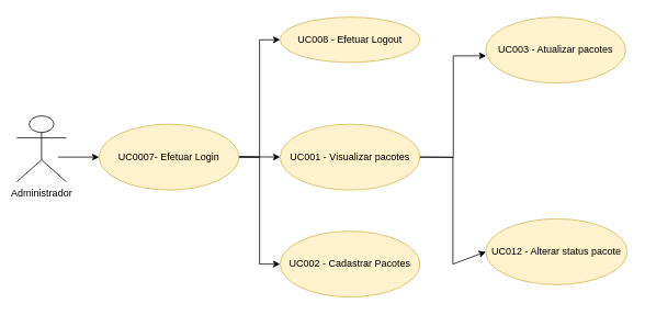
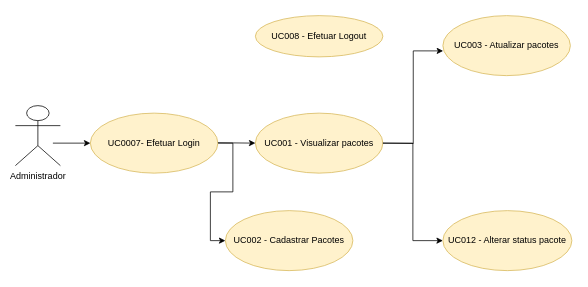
  <mxCell id="0" />
  <mxCell id="1" parent="0" />
  <mxCell id="2" value="Administrador" style="shape=umlActor;verticalLabelPosition=bottom;labelBackgroundColor=#ffffff;verticalAlign=top;html=1;outlineConnect=0;" vertex="1" parent="1"><mxGeometry x="20" y="140" width="60" height="80" as="geometry" /></mxCell>
- <mxCell id="3" style="edgeStyle=orthogonalEdgeStyle;rounded=0;orthogonalLoop=1;jettySize=auto;html=1;exitX=1;exitY=0.5;exitDx=0;exitDy=0;entryX=0;entryY=0.5;entryDx=0;entryDy=0;" edge="1" parent="1" source="5" target="16"><mxGeometry relative="1" as="geometry" /></mxCell>
  <mxCell id="4" style="edgeStyle=orthogonalEdgeStyle;rounded=0;orthogonalLoop=1;jettySize=auto;html=1;exitX=1;exitY=0.5;exitDx=0;exitDy=0;entryX=0;entryY=0.5;entryDx=0;entryDy=0;" edge="1" parent="1" source="5" target="15"><mxGeometry relative="1" as="geometry" /></mxCell>
  <mxCell id="5" value="UC0007- Efetuar Login" style="ellipse;whiteSpace=wrap;html=1;fillColor=#fff2cc;strokeColor=#d6b656;" vertex="1" parent="1"><mxGeometry x="120" y="150" width="170" height="80" as="geometry" /></mxCell>
  <mxCell id="6" value="" style="endArrow=classic;html=1;" edge="1" parent="1"><mxGeometry width="50" height="50" relative="1" as="geometry"><mxPoint x="70" y="190" as="sourcePoint" /><mxPoint x="120" y="190" as="targetPoint" /></mxGeometry></mxCell>
  <mxCell id="7" value="UC001 - Visualizar pacotes" style="ellipse;whiteSpace=wrap;html=1;fillColor=#fff2cc;strokeColor=#d6b656;" vertex="1" parent="1"><mxGeometry x="340" y="150" width="170" height="80" as="geometry" /></mxCell>
  <mxCell id="8" value="" style="endArrow=classic;html=1;" edge="1" parent="1"><mxGeometry width="50" height="50" relative="1" as="geometry"><mxPoint x="290" y="189.5" as="sourcePoint" /><mxPoint x="340" y="190" as="targetPoint" /></mxGeometry></mxCell>
  <mxCell id="9" style="edgeStyle=orthogonalEdgeStyle;rounded=0;orthogonalLoop=1;jettySize=auto;html=1;entryX=0.002;entryY=0.588;entryDx=0;entryDy=0;entryPerimeter=0;" edge="1" parent="1" target="10"><mxGeometry relative="1" as="geometry"><mxPoint x="580" y="190" as="targetPoint" /><mxPoint x="510" y="190" as="sourcePoint" /></mxGeometry></mxCell>
  <mxCell id="10" value="UC003 - Atualizar pacotes" style="ellipse;whiteSpace=wrap;html=1;fillColor=#fff2cc;strokeColor=#d6b656;" vertex="1" parent="1"><mxGeometry x="590" y="20" width="170" height="80" as="geometry" /></mxCell>
- <mxCell id="11" value="UC012 - Alterar status pacote" style="ellipse;whiteSpace=wrap;html=1;fillColor=#fff2cc;strokeColor=#d6b656;" vertex="1" parent="1"><mxGeometry x="590" y="265" width="172" height="80" as="geometry" /></mxCell>
+ <mxCell id="11" value="UC012 - Alterar status pacote" style="ellipse;whiteSpace=wrap;html=1;fillColor=#fff2cc;strokeColor=#d6b656;" vertex="1" parent="1"><mxGeometry x="590" y="280" width="172" height="80" as="geometry" /></mxCell>
  <mxCell id="12" value="" style="endArrow=none;html=1;entryX=1;entryY=0.5;entryDx=0;entryDy=0;" edge="1" parent="1"><mxGeometry width="50" height="50" relative="1" as="geometry"><mxPoint x="550" y="190" as="sourcePoint" /><mxPoint x="510" y="190" as="targetPoint" /></mxGeometry></mxCell>
  <mxCell id="13" value="" style="endArrow=none;html=1;" edge="1" parent="1"><mxGeometry width="50" height="50" relative="1" as="geometry"><mxPoint x="550" y="320" as="sourcePoint" /><mxPoint x="550" y="190" as="targetPoint" /></mxGeometry></mxCell>
  <mxCell id="14" value="" style="endArrow=classic;html=1;entryX=0;entryY=0.5;entryDx=0;entryDy=0;" edge="1" parent="1" target="11"><mxGeometry width="50" height="50" relative="1" as="geometry"><mxPoint x="550" y="320" as="sourcePoint" /><mxPoint x="80" y="380" as="targetPoint" /></mxGeometry></mxCell>
- <mxCell id="15" value="UC002 - Cadastrar Pacotes" style="ellipse;whiteSpace=wrap;html=1;fillColor=#fff2cc;strokeColor=#d6b656;" vertex="1" parent="1"><mxGeometry x="340" y="280" width="170" height="80" as="geometry" /></mxCell>
+ <mxCell id="15" value="UC002 - Cadastrar Pacotes" style="ellipse;whiteSpace=wrap;html=1;fillColor=#fff2cc;strokeColor=#d6b656;" vertex="1" parent="1"><mxGeometry x="300" y="280" width="170" height="80" as="geometry" /></mxCell>
  <mxCell id="16" value="UC008 - Efetuar Logout" style="ellipse;whiteSpace=wrap;html=1;fillColor=#fff2cc;strokeColor=#d6b656;" vertex="1" parent="1"><mxGeometry x="340" y="20" width="170" height="55" as="geometry" /></mxCell>
